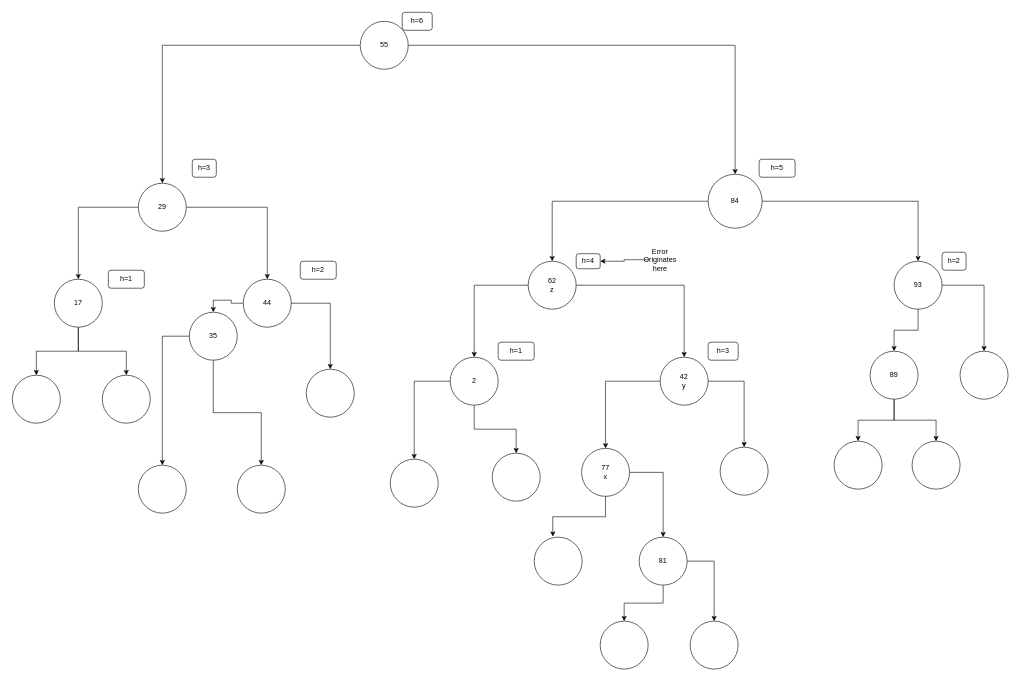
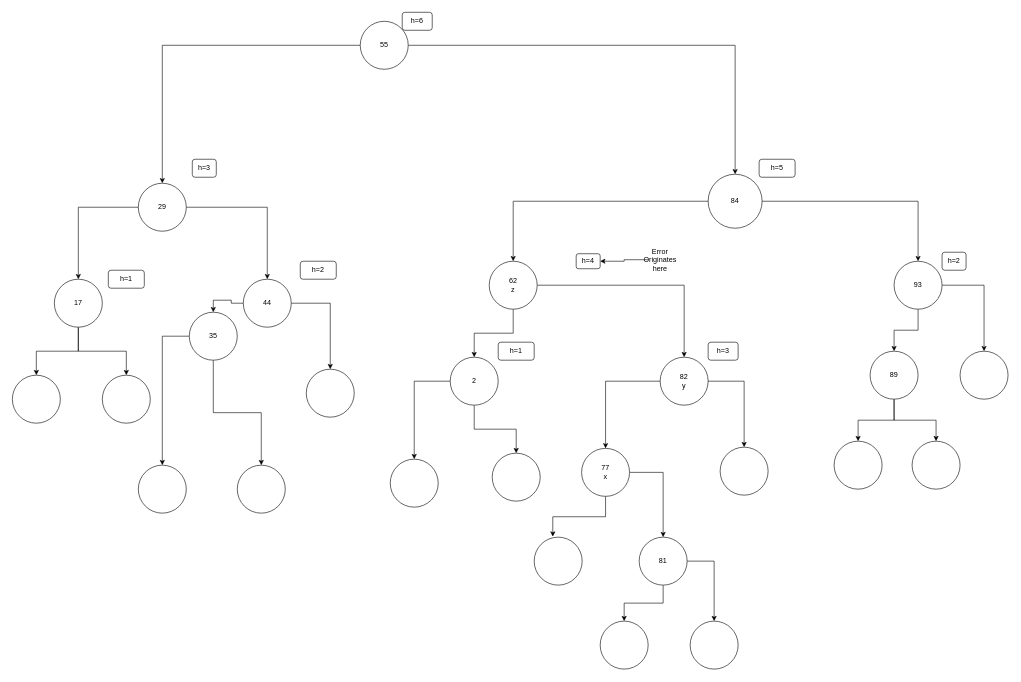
  <mxCell id="0" />
  <mxCell id="1" parent="0" />
  <mxCell id="2" value="" style="edgeStyle=orthogonalEdgeStyle;rounded=0;orthogonalLoop=1;jettySize=auto;html=1;entryX=0.5;entryY=0;entryDx=0;entryDy=0;" parent="1" source="4" target="7" edge="1"><mxGeometry relative="1" as="geometry"><mxPoint x="330" y="285" as="targetPoint" /></mxGeometry></mxCell>
  <mxCell id="3" value="" style="edgeStyle=orthogonalEdgeStyle;rounded=0;orthogonalLoop=1;jettySize=auto;html=1;entryX=0.5;entryY=0;entryDx=0;entryDy=0;" parent="1" source="4" target="24" edge="1"><mxGeometry relative="1" as="geometry"><mxPoint x="760" y="75" as="targetPoint" /></mxGeometry></mxCell>
  <mxCell id="4" value="55" style="ellipse;whiteSpace=wrap;html=1;aspect=fixed;" parent="1" vertex="1"><mxGeometry x="600" y="35" width="80" height="80" as="geometry" /></mxCell>
  <mxCell id="5" value="" style="edgeStyle=orthogonalEdgeStyle;rounded=0;orthogonalLoop=1;jettySize=auto;html=1;entryX=0.5;entryY=0;entryDx=0;entryDy=0;" parent="1" source="7" target="13" edge="1"><mxGeometry relative="1" as="geometry"><mxPoint x="270" y="465" as="targetPoint" /></mxGeometry></mxCell>
  <mxCell id="6" value="" style="edgeStyle=orthogonalEdgeStyle;rounded=0;orthogonalLoop=1;jettySize=auto;html=1;entryX=0.5;entryY=0;entryDx=0;entryDy=0;" parent="1" source="7" target="10" edge="1"><mxGeometry relative="1" as="geometry"><mxPoint x="390" y="345" as="targetPoint" /></mxGeometry></mxCell>
  <mxCell id="7" value="29" style="ellipse;whiteSpace=wrap;html=1;aspect=fixed;" parent="1" vertex="1"><mxGeometry x="230" y="305" width="80" height="80" as="geometry" /></mxCell>
  <mxCell id="8" value="" style="edgeStyle=orthogonalEdgeStyle;rounded=0;orthogonalLoop=1;jettySize=auto;html=1;entryX=0.5;entryY=0;entryDx=0;entryDy=0;" parent="1" source="10" target="18" edge="1"><mxGeometry relative="1" as="geometry"><mxPoint x="390" y="605" as="targetPoint" /></mxGeometry></mxCell>
  <mxCell id="9" value="" style="edgeStyle=orthogonalEdgeStyle;rounded=0;orthogonalLoop=1;jettySize=auto;html=1;entryX=0.5;entryY=0;entryDx=0;entryDy=0;" parent="1" source="10" target="21" edge="1"><mxGeometry relative="1" as="geometry"><mxPoint x="565" y="505" as="targetPoint" /></mxGeometry></mxCell>
  <mxCell id="10" value="44" style="ellipse;whiteSpace=wrap;html=1;aspect=fixed;" parent="1" vertex="1"><mxGeometry x="405" y="465" width="80" height="80" as="geometry" /></mxCell>
  <mxCell id="11" value="" style="edgeStyle=orthogonalEdgeStyle;rounded=0;orthogonalLoop=1;jettySize=auto;html=1;entryX=0.5;entryY=0;entryDx=0;entryDy=0;" parent="1" source="13" target="15" edge="1"><mxGeometry relative="1" as="geometry"><mxPoint x="100" y="615" as="targetPoint" /></mxGeometry></mxCell>
  <mxCell id="12" value="" style="edgeStyle=orthogonalEdgeStyle;rounded=0;orthogonalLoop=1;jettySize=auto;html=1;entryX=0.5;entryY=0;entryDx=0;entryDy=0;" parent="1" source="13" target="14" edge="1"><mxGeometry relative="1" as="geometry"><mxPoint x="250" y="505" as="targetPoint" /></mxGeometry></mxCell>
  <mxCell id="13" value="17" style="ellipse;whiteSpace=wrap;html=1;aspect=fixed;" parent="1" vertex="1"><mxGeometry x="90" y="465" width="80" height="80" as="geometry" /></mxCell>
  <mxCell id="14" value="" style="ellipse;whiteSpace=wrap;html=1;aspect=fixed;" parent="1" vertex="1"><mxGeometry x="170" y="625" width="80" height="80" as="geometry" /></mxCell>
  <mxCell id="15" value="" style="ellipse;whiteSpace=wrap;html=1;aspect=fixed;" parent="1" vertex="1"><mxGeometry x="20" y="625" width="80" height="80" as="geometry" /></mxCell>
  <mxCell id="16" value="" style="edgeStyle=orthogonalEdgeStyle;rounded=0;orthogonalLoop=1;jettySize=auto;html=1;entryX=0.5;entryY=0;entryDx=0;entryDy=0;" parent="1" source="18" target="20" edge="1"><mxGeometry relative="1" as="geometry"><mxPoint x="360" y="775" as="targetPoint" /></mxGeometry></mxCell>
  <mxCell id="17" value="" style="edgeStyle=orthogonalEdgeStyle;rounded=0;orthogonalLoop=1;jettySize=auto;html=1;entryX=0.5;entryY=0;entryDx=0;entryDy=0;" parent="1" source="18" target="19" edge="1"><mxGeometry relative="1" as="geometry"><mxPoint x="480" y="655" as="targetPoint" /></mxGeometry></mxCell>
  <mxCell id="18" value="35" style="ellipse;whiteSpace=wrap;html=1;aspect=fixed;" parent="1" vertex="1"><mxGeometry x="315" y="520" width="80" height="80" as="geometry" /></mxCell>
  <mxCell id="19" value="" style="ellipse;whiteSpace=wrap;html=1;aspect=fixed;" parent="1" vertex="1"><mxGeometry x="395" y="775" width="80" height="80" as="geometry" /></mxCell>
  <mxCell id="20" value="" style="ellipse;whiteSpace=wrap;html=1;aspect=fixed;" parent="1" vertex="1"><mxGeometry x="230" y="775" width="80" height="80" as="geometry" /></mxCell>
  <mxCell id="21" value="" style="ellipse;whiteSpace=wrap;html=1;aspect=fixed;" parent="1" vertex="1"><mxGeometry x="510" y="615" width="80" height="80" as="geometry" /></mxCell>
  <mxCell id="22" value="" style="edgeStyle=orthogonalEdgeStyle;rounded=0;orthogonalLoop=1;jettySize=auto;html=1;entryX=0.5;entryY=0;entryDx=0;entryDy=0;" parent="1" source="24" target="53" edge="1"><mxGeometry relative="1" as="geometry"><mxPoint x="1190" y="270" as="targetPoint" /></mxGeometry></mxCell>
  <mxCell id="23" value="" style="edgeStyle=orthogonalEdgeStyle;rounded=0;orthogonalLoop=1;jettySize=auto;html=1;entryX=0.5;entryY=0;entryDx=0;entryDy=0;" parent="1" source="24" target="50" edge="1"><mxGeometry relative="1" as="geometry"><mxPoint x="1030" y="395" as="targetPoint" /></mxGeometry></mxCell>
  <mxCell id="24" value="84" style="ellipse;whiteSpace=wrap;html=1;aspect=fixed;" parent="1" vertex="1"><mxGeometry x="1180" y="290" width="90" height="90" as="geometry" /></mxCell>
  <mxCell id="25" value="" style="edgeStyle=orthogonalEdgeStyle;rounded=0;orthogonalLoop=1;jettySize=auto;html=1;entryX=0.5;entryY=0;entryDx=0;entryDy=0;" parent="1" source="27" target="32" edge="1"><mxGeometry relative="1" as="geometry"><mxPoint x="900" y="645" as="targetPoint" /></mxGeometry></mxCell>
  <mxCell id="26" value="" style="edgeStyle=orthogonalEdgeStyle;rounded=0;orthogonalLoop=1;jettySize=auto;html=1;entryX=0.5;entryY=0;entryDx=0;entryDy=0;" parent="1" source="27" target="31" edge="1"><mxGeometry relative="1" as="geometry"><mxPoint x="780" y="765" as="targetPoint" /></mxGeometry></mxCell>
  <mxCell id="27" value="2" style="ellipse;whiteSpace=wrap;html=1;aspect=fixed;" parent="1" vertex="1"><mxGeometry x="750" y="595" width="80" height="80" as="geometry" /></mxCell>
  <mxCell id="28" value="" style="edgeStyle=orthogonalEdgeStyle;rounded=0;orthogonalLoop=1;jettySize=auto;html=1;entryX=0.5;entryY=0;entryDx=0;entryDy=0;" parent="1" source="30" target="33" edge="1"><mxGeometry relative="1" as="geometry"><mxPoint x="1260" y="635" as="targetPoint" /></mxGeometry></mxCell>
  <mxCell id="29" value="" style="edgeStyle=orthogonalEdgeStyle;rounded=0;orthogonalLoop=1;jettySize=auto;html=1;" parent="1" source="30" target="36" edge="1"><mxGeometry relative="1" as="geometry"><mxPoint x="1070" y="735" as="targetPoint" /></mxGeometry></mxCell>
- <mxCell id="30" value="42&lt;br&gt;y" style="ellipse;whiteSpace=wrap;html=1;aspect=fixed;" parent="1" vertex="1"><mxGeometry x="1100" y="595" width="80" height="80" as="geometry" /></mxCell>
+ <mxCell id="30" value="82&lt;br&gt;y" style="ellipse;whiteSpace=wrap;html=1;aspect=fixed;" parent="1" vertex="1"><mxGeometry x="1100" y="595" width="80" height="80" as="geometry" /></mxCell>
  <mxCell id="31" value="" style="ellipse;whiteSpace=wrap;html=1;aspect=fixed;" parent="1" vertex="1"><mxGeometry x="650" y="765" width="80" height="80" as="geometry" /></mxCell>
  <mxCell id="32" value="" style="ellipse;whiteSpace=wrap;html=1;aspect=fixed;" parent="1" vertex="1"><mxGeometry x="820" y="755" width="80" height="80" as="geometry" /></mxCell>
  <mxCell id="33" value="" style="ellipse;whiteSpace=wrap;html=1;aspect=fixed;" parent="1" vertex="1"><mxGeometry x="1200" y="745" width="80" height="80" as="geometry" /></mxCell>
  <mxCell id="34" value="" style="edgeStyle=orthogonalEdgeStyle;rounded=0;orthogonalLoop=1;jettySize=auto;html=1;entryX=0.5;entryY=0;entryDx=0;entryDy=0;" parent="1" source="36" target="39" edge="1"><mxGeometry relative="1" as="geometry"><mxPoint x="1130" y="785" as="targetPoint" /></mxGeometry></mxCell>
  <mxCell id="35" value="" style="edgeStyle=orthogonalEdgeStyle;rounded=0;orthogonalLoop=1;jettySize=auto;html=1;entryX=0.388;entryY=-0.012;entryDx=0;entryDy=0;entryPerimeter=0;" parent="1" source="36" target="40" edge="1"><mxGeometry relative="1" as="geometry"><mxPoint x="950" y="885" as="targetPoint" /></mxGeometry></mxCell>
  <mxCell id="36" value="77&lt;br&gt;x" style="ellipse;whiteSpace=wrap;html=1;aspect=fixed;" parent="1" vertex="1"><mxGeometry x="969" y="747" width="80" height="80" as="geometry" /></mxCell>
  <mxCell id="37" value="" style="edgeStyle=orthogonalEdgeStyle;rounded=0;orthogonalLoop=1;jettySize=auto;html=1;entryX=0.5;entryY=0;entryDx=0;entryDy=0;" parent="1" source="39" target="42" edge="1"><mxGeometry relative="1" as="geometry"><mxPoint x="1225" y="935" as="targetPoint" /></mxGeometry></mxCell>
  <mxCell id="38" value="" style="edgeStyle=orthogonalEdgeStyle;rounded=0;orthogonalLoop=1;jettySize=auto;html=1;entryX=0.5;entryY=0;entryDx=0;entryDy=0;" parent="1" source="39" target="41" edge="1"><mxGeometry relative="1" as="geometry"><mxPoint x="1105" y="1055" as="targetPoint" /></mxGeometry></mxCell>
  <mxCell id="39" value="81" style="ellipse;whiteSpace=wrap;html=1;aspect=fixed;" parent="1" vertex="1"><mxGeometry x="1065" y="895" width="80" height="80" as="geometry" /></mxCell>
  <mxCell id="40" value="" style="ellipse;whiteSpace=wrap;html=1;aspect=fixed;" parent="1" vertex="1"><mxGeometry x="890" y="895" width="80" height="80" as="geometry" /></mxCell>
  <mxCell id="41" value="" style="ellipse;whiteSpace=wrap;html=1;aspect=fixed;" parent="1" vertex="1"><mxGeometry x="1000" y="1035" width="80" height="80" as="geometry" /></mxCell>
  <mxCell id="42" value="" style="ellipse;whiteSpace=wrap;html=1;aspect=fixed;" parent="1" vertex="1"><mxGeometry x="1150" y="1035" width="80" height="80" as="geometry" /></mxCell>
  <mxCell id="43" value="" style="edgeStyle=orthogonalEdgeStyle;rounded=0;orthogonalLoop=1;jettySize=auto;html=1;" parent="1" source="45" target="47" edge="1"><mxGeometry relative="1" as="geometry" /></mxCell>
  <mxCell id="44" value="" style="edgeStyle=orthogonalEdgeStyle;rounded=0;orthogonalLoop=1;jettySize=auto;html=1;" parent="1" source="45" target="46" edge="1"><mxGeometry relative="1" as="geometry" /></mxCell>
  <mxCell id="45" value="89" style="ellipse;whiteSpace=wrap;html=1;aspect=fixed;" parent="1" vertex="1"><mxGeometry x="1450" y="585" width="80" height="80" as="geometry" /></mxCell>
  <mxCell id="46" value="" style="ellipse;whiteSpace=wrap;html=1;aspect=fixed;" parent="1" vertex="1"><mxGeometry x="1390" y="735" width="80" height="80" as="geometry" /></mxCell>
  <mxCell id="47" value="" style="ellipse;whiteSpace=wrap;html=1;aspect=fixed;" parent="1" vertex="1"><mxGeometry x="1520" y="735" width="80" height="80" as="geometry" /></mxCell>
  <mxCell id="48" value="" style="edgeStyle=orthogonalEdgeStyle;rounded=0;orthogonalLoop=1;jettySize=auto;html=1;entryX=0.5;entryY=0;entryDx=0;entryDy=0;" parent="1" source="50" target="30" edge="1"><mxGeometry relative="1" as="geometry"><mxPoint x="1040" y="475" as="targetPoint" /></mxGeometry></mxCell>
  <mxCell id="49" value="" style="edgeStyle=orthogonalEdgeStyle;rounded=0;orthogonalLoop=1;jettySize=auto;html=1;entryX=0.5;entryY=0;entryDx=0;entryDy=0;" parent="1" source="50" target="27" edge="1"><mxGeometry relative="1" as="geometry"><mxPoint x="920" y="595" as="targetPoint" /></mxGeometry></mxCell>
- <mxCell id="50" value="62&lt;br&gt;z" style="ellipse;whiteSpace=wrap;html=1;aspect=fixed;" parent="1" vertex="1"><mxGeometry x="880" y="435" width="80" height="80" as="geometry" /></mxCell>
+ <mxCell id="50" value="62&lt;br&gt;z" style="ellipse;whiteSpace=wrap;html=1;aspect=fixed;" parent="1" vertex="1"><mxGeometry x="815" y="435" width="80" height="80" as="geometry" /></mxCell>
  <mxCell id="51" value="" style="edgeStyle=orthogonalEdgeStyle;rounded=0;orthogonalLoop=1;jettySize=auto;html=1;entryX=0.5;entryY=0;entryDx=0;entryDy=0;" parent="1" source="53" target="45" edge="1"><mxGeometry relative="1" as="geometry"><mxPoint x="1410" y="505" as="targetPoint" /></mxGeometry></mxCell>
  <mxCell id="52" value="" style="edgeStyle=orthogonalEdgeStyle;rounded=0;orthogonalLoop=1;jettySize=auto;html=1;" parent="1" source="53" target="54" edge="1"><mxGeometry relative="1" as="geometry" /></mxCell>
  <mxCell id="53" value="93" style="ellipse;whiteSpace=wrap;html=1;aspect=fixed;" parent="1" vertex="1"><mxGeometry x="1490" y="435" width="80" height="80" as="geometry" /></mxCell>
  <mxCell id="54" value="" style="ellipse;whiteSpace=wrap;html=1;aspect=fixed;" parent="1" vertex="1"><mxGeometry x="1600" y="585" width="80" height="80" as="geometry" /></mxCell>
  <mxCell id="55" value="h=1" style="rounded=1;whiteSpace=wrap;html=1;" vertex="1" parent="1"><mxGeometry x="180" y="450" width="60" height="30" as="geometry" /></mxCell>
  <mxCell id="56" value="h=3" style="rounded=1;whiteSpace=wrap;html=1;" vertex="1" parent="1"><mxGeometry x="1180" y="570" width="50" height="30" as="geometry" /></mxCell>
  <mxCell id="57" value="h=2" style="rounded=1;whiteSpace=wrap;html=1;" vertex="1" parent="1"><mxGeometry x="500" y="435" width="60" height="30" as="geometry" /></mxCell>
  <mxCell id="58" value="h=3" style="rounded=1;whiteSpace=wrap;html=1;" vertex="1" parent="1"><mxGeometry x="320" y="265" width="40" height="30" as="geometry" /></mxCell>
  <mxCell id="59" value="h=1" style="rounded=1;whiteSpace=wrap;html=1;" vertex="1" parent="1"><mxGeometry x="830" y="570" width="60" height="30" as="geometry" /></mxCell>
  <mxCell id="60" value="h=4" style="rounded=1;whiteSpace=wrap;html=1;" vertex="1" parent="1"><mxGeometry x="960" y="422.5" width="40" height="25" as="geometry" /></mxCell>
  <mxCell id="61" value="h=2" style="rounded=1;whiteSpace=wrap;html=1;" vertex="1" parent="1"><mxGeometry x="1570" y="420" width="40" height="30" as="geometry" /></mxCell>
  <mxCell id="62" value="h=5" style="rounded=1;whiteSpace=wrap;html=1;" vertex="1" parent="1"><mxGeometry x="1265" y="265" width="60" height="30" as="geometry" /></mxCell>
  <mxCell id="63" value="h=6" style="rounded=1;whiteSpace=wrap;html=1;" vertex="1" parent="1"><mxGeometry x="670" y="20" width="50" height="30" as="geometry" /></mxCell>
  <mxCell id="64" value="" style="edgeStyle=orthogonalEdgeStyle;rounded=0;orthogonalLoop=1;jettySize=auto;html=1;entryX=1;entryY=0.5;entryDx=0;entryDy=0;" edge="1" parent="1" source="65" target="60"><mxGeometry relative="1" as="geometry"><mxPoint x="1105" y="495" as="targetPoint" /></mxGeometry></mxCell>
  <mxCell id="65" value="Error Originates here" style="text;html=1;strokeColor=none;fillColor=none;align=center;verticalAlign=middle;whiteSpace=wrap;rounded=0;" vertex="1" parent="1"><mxGeometry x="1080" y="422.5" width="40" height="20" as="geometry" /></mxCell>
